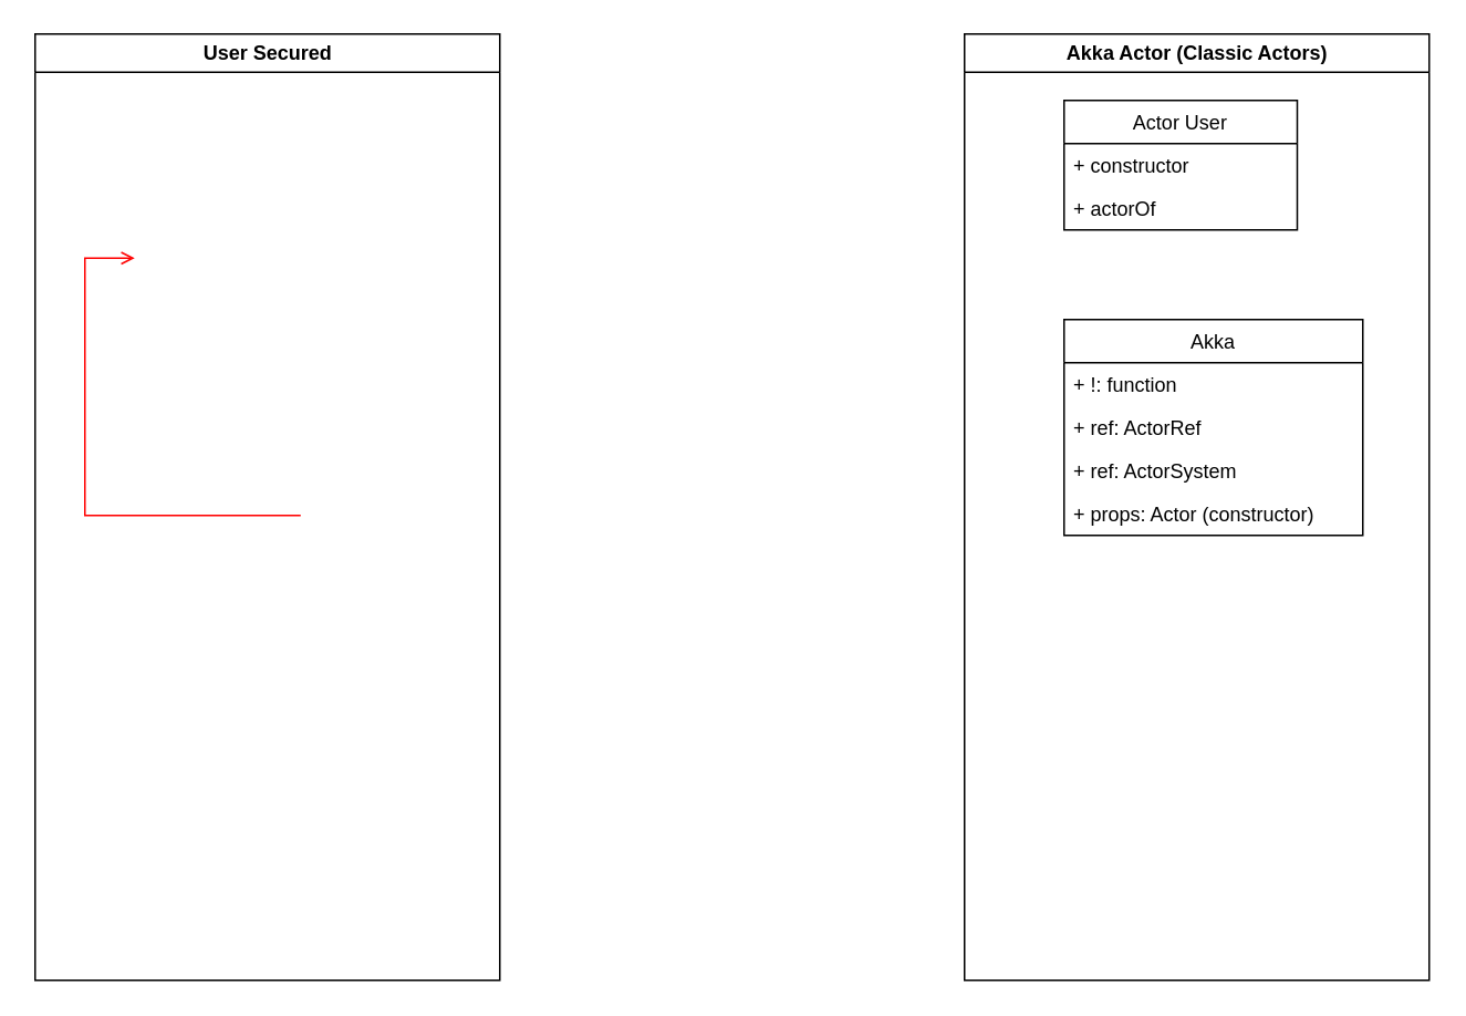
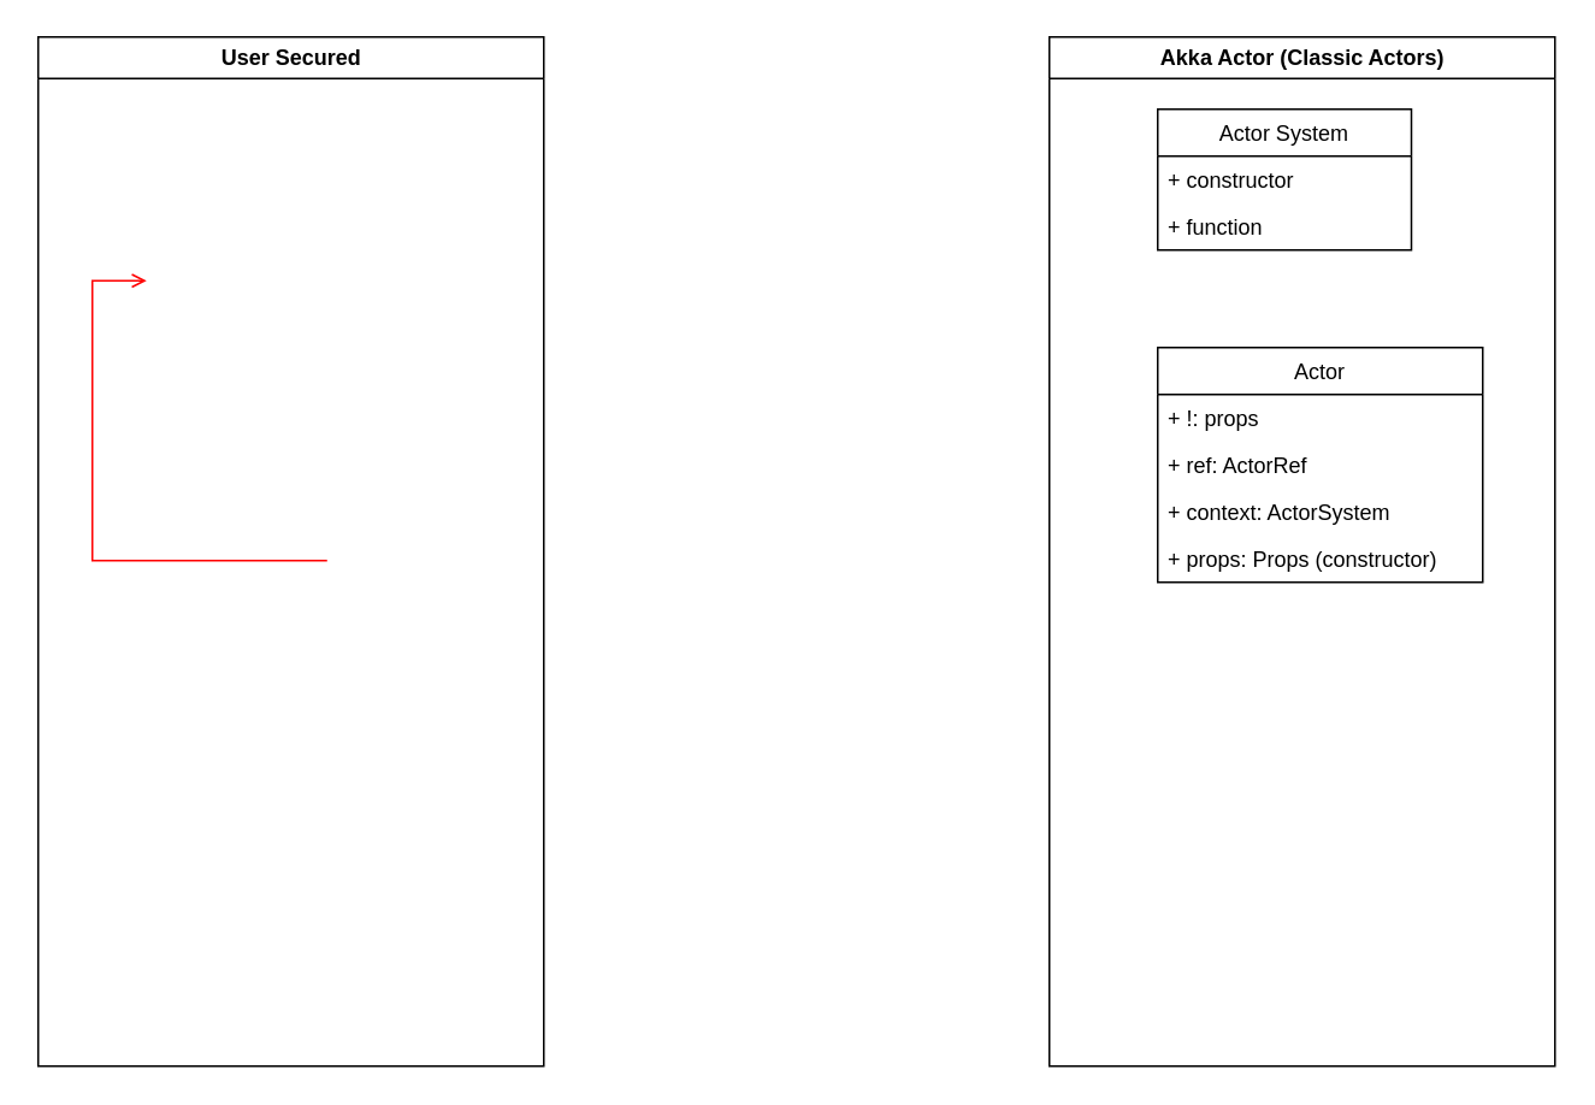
  <mxCell id="0" />
  <mxCell id="1" parent="0" />
  <mxCell id="2" value="User Secured" style="swimlane;whiteSpace=wrap;startSize=23;" parent="1" vertex="1"><mxGeometry x="20.5" y="20" width="280" height="570" as="geometry" /></mxCell>
  <mxCell id="3" value="" style="edgeStyle=elbowEdgeStyle;elbow=horizontal;strokeColor=#FF0000;endArrow=open;endFill=1;rounded=0" parent="2" edge="1"><mxGeometry width="100" height="100" relative="1" as="geometry"><mxPoint x="160" y="290" as="sourcePoint" /><mxPoint x="60" y="135" as="targetPoint" /><Array as="points"><mxPoint x="30" y="250" /></Array></mxGeometry></mxCell>
  <mxCell id="4" value="Akka Actor (Classic Actors)" style="swimlane;whiteSpace=wrap;startSize=23;" parent="1" vertex="1"><mxGeometry x="580.5" y="20" width="280" height="570" as="geometry" /></mxCell>
- <mxCell id="5" value="Actor User" style="swimlane;fontStyle=0;childLayout=stackLayout;horizontal=1;startSize=26;fillColor=none;horizontalStack=0;resizeParent=1;resizeParentMax=0;resizeLast=0;collapsible=1;marginBottom=0;" vertex="1" parent="4"><mxGeometry x="60" y="40" width="140.5" height="78" as="geometry" /></mxCell>
+ <mxCell id="5" value="Actor System" style="swimlane;fontStyle=0;childLayout=stackLayout;horizontal=1;startSize=26;fillColor=none;horizontalStack=0;resizeParent=1;resizeParentMax=0;resizeLast=0;collapsible=1;marginBottom=0;" vertex="1" parent="4"><mxGeometry x="60" y="40" width="140.5" height="78" as="geometry" /></mxCell>
  <mxCell id="6" value="+ constructor" style="text;strokeColor=none;fillColor=none;align=left;verticalAlign=top;spacingLeft=4;spacingRight=4;overflow=hidden;rotatable=0;points=[[0,0.5],[1,0.5]];portConstraint=eastwest;" vertex="1" parent="5"><mxGeometry y="26" width="140.5" height="26" as="geometry" /></mxCell>
- <mxCell id="7" value="+ actorOf" style="text;strokeColor=none;fillColor=none;align=left;verticalAlign=top;spacingLeft=4;spacingRight=4;overflow=hidden;rotatable=0;points=[[0,0.5],[1,0.5]];portConstraint=eastwest;" vertex="1" parent="5"><mxGeometry y="52" width="140.5" height="26" as="geometry" /></mxCell>
- <mxCell id="8" value="Akka" style="swimlane;fontStyle=0;childLayout=stackLayout;horizontal=1;startSize=26;fillColor=none;horizontalStack=0;resizeParent=1;resizeParentMax=0;resizeLast=0;collapsible=1;marginBottom=0;" vertex="1" parent="4"><mxGeometry x="60" y="172" width="180" height="130" as="geometry" /></mxCell>
- <mxCell id="9" value="+ !: function" style="text;strokeColor=none;fillColor=none;align=left;verticalAlign=top;spacingLeft=4;spacingRight=4;overflow=hidden;rotatable=0;points=[[0,0.5],[1,0.5]];portConstraint=eastwest;" vertex="1" parent="8"><mxGeometry y="26" width="180" height="26" as="geometry" /></mxCell>
+ <mxCell id="7" value="+ function" style="text;strokeColor=none;fillColor=none;align=left;verticalAlign=top;spacingLeft=4;spacingRight=4;overflow=hidden;rotatable=0;points=[[0,0.5],[1,0.5]];portConstraint=eastwest;" vertex="1" parent="5"><mxGeometry y="52" width="140.5" height="26" as="geometry" /></mxCell>
+ <mxCell id="8" value="Actor" style="swimlane;fontStyle=0;childLayout=stackLayout;horizontal=1;startSize=26;fillColor=none;horizontalStack=0;resizeParent=1;resizeParentMax=0;resizeLast=0;collapsible=1;marginBottom=0;" vertex="1" parent="4"><mxGeometry x="60" y="172" width="180" height="130" as="geometry" /></mxCell>
+ <mxCell id="9" value="+ !: props" style="text;strokeColor=none;fillColor=none;align=left;verticalAlign=top;spacingLeft=4;spacingRight=4;overflow=hidden;rotatable=0;points=[[0,0.5],[1,0.5]];portConstraint=eastwest;" vertex="1" parent="8"><mxGeometry y="26" width="180" height="26" as="geometry" /></mxCell>
  <mxCell id="10" style="edgeStyle=orthogonalEdgeStyle;rounded=0;orthogonalLoop=1;jettySize=auto;html=1;exitX=1;exitY=0.5;exitDx=0;exitDy=0;" edge="1" parent="8"><mxGeometry relative="1" as="geometry"><mxPoint x="150" y="91" as="sourcePoint" /><mxPoint x="150" y="91" as="targetPoint" /></mxGeometry></mxCell>
  <mxCell id="11" value="+ ref: ActorRef" style="text;strokeColor=none;fillColor=none;align=left;verticalAlign=top;spacingLeft=4;spacingRight=4;overflow=hidden;rotatable=0;points=[[0,0.5],[1,0.5]];portConstraint=eastwest;" vertex="1" parent="8"><mxGeometry y="52" width="180" height="26" as="geometry" /></mxCell>
- <mxCell id="12" value="+ ref: ActorSystem" style="text;strokeColor=none;fillColor=none;align=left;verticalAlign=top;spacingLeft=4;spacingRight=4;overflow=hidden;rotatable=0;points=[[0,0.5],[1,0.5]];portConstraint=eastwest;" vertex="1" parent="8"><mxGeometry y="78" width="180" height="26" as="geometry" /></mxCell>
- <mxCell id="13" value="+ props: Actor (constructor)" style="text;strokeColor=none;fillColor=none;align=left;verticalAlign=top;spacingLeft=4;spacingRight=4;overflow=hidden;rotatable=0;points=[[0,0.5],[1,0.5]];portConstraint=eastwest;" vertex="1" parent="8"><mxGeometry y="104" width="180" height="26" as="geometry" /></mxCell>
+ <mxCell id="12" value="+ context: ActorSystem" style="text;strokeColor=none;fillColor=none;align=left;verticalAlign=top;spacingLeft=4;spacingRight=4;overflow=hidden;rotatable=0;points=[[0,0.5],[1,0.5]];portConstraint=eastwest;" vertex="1" parent="8"><mxGeometry y="78" width="180" height="26" as="geometry" /></mxCell>
+ <mxCell id="13" value="+ props: Props (constructor)" style="text;strokeColor=none;fillColor=none;align=left;verticalAlign=top;spacingLeft=4;spacingRight=4;overflow=hidden;rotatable=0;points=[[0,0.5],[1,0.5]];portConstraint=eastwest;" vertex="1" parent="8"><mxGeometry y="104" width="180" height="26" as="geometry" /></mxCell>
